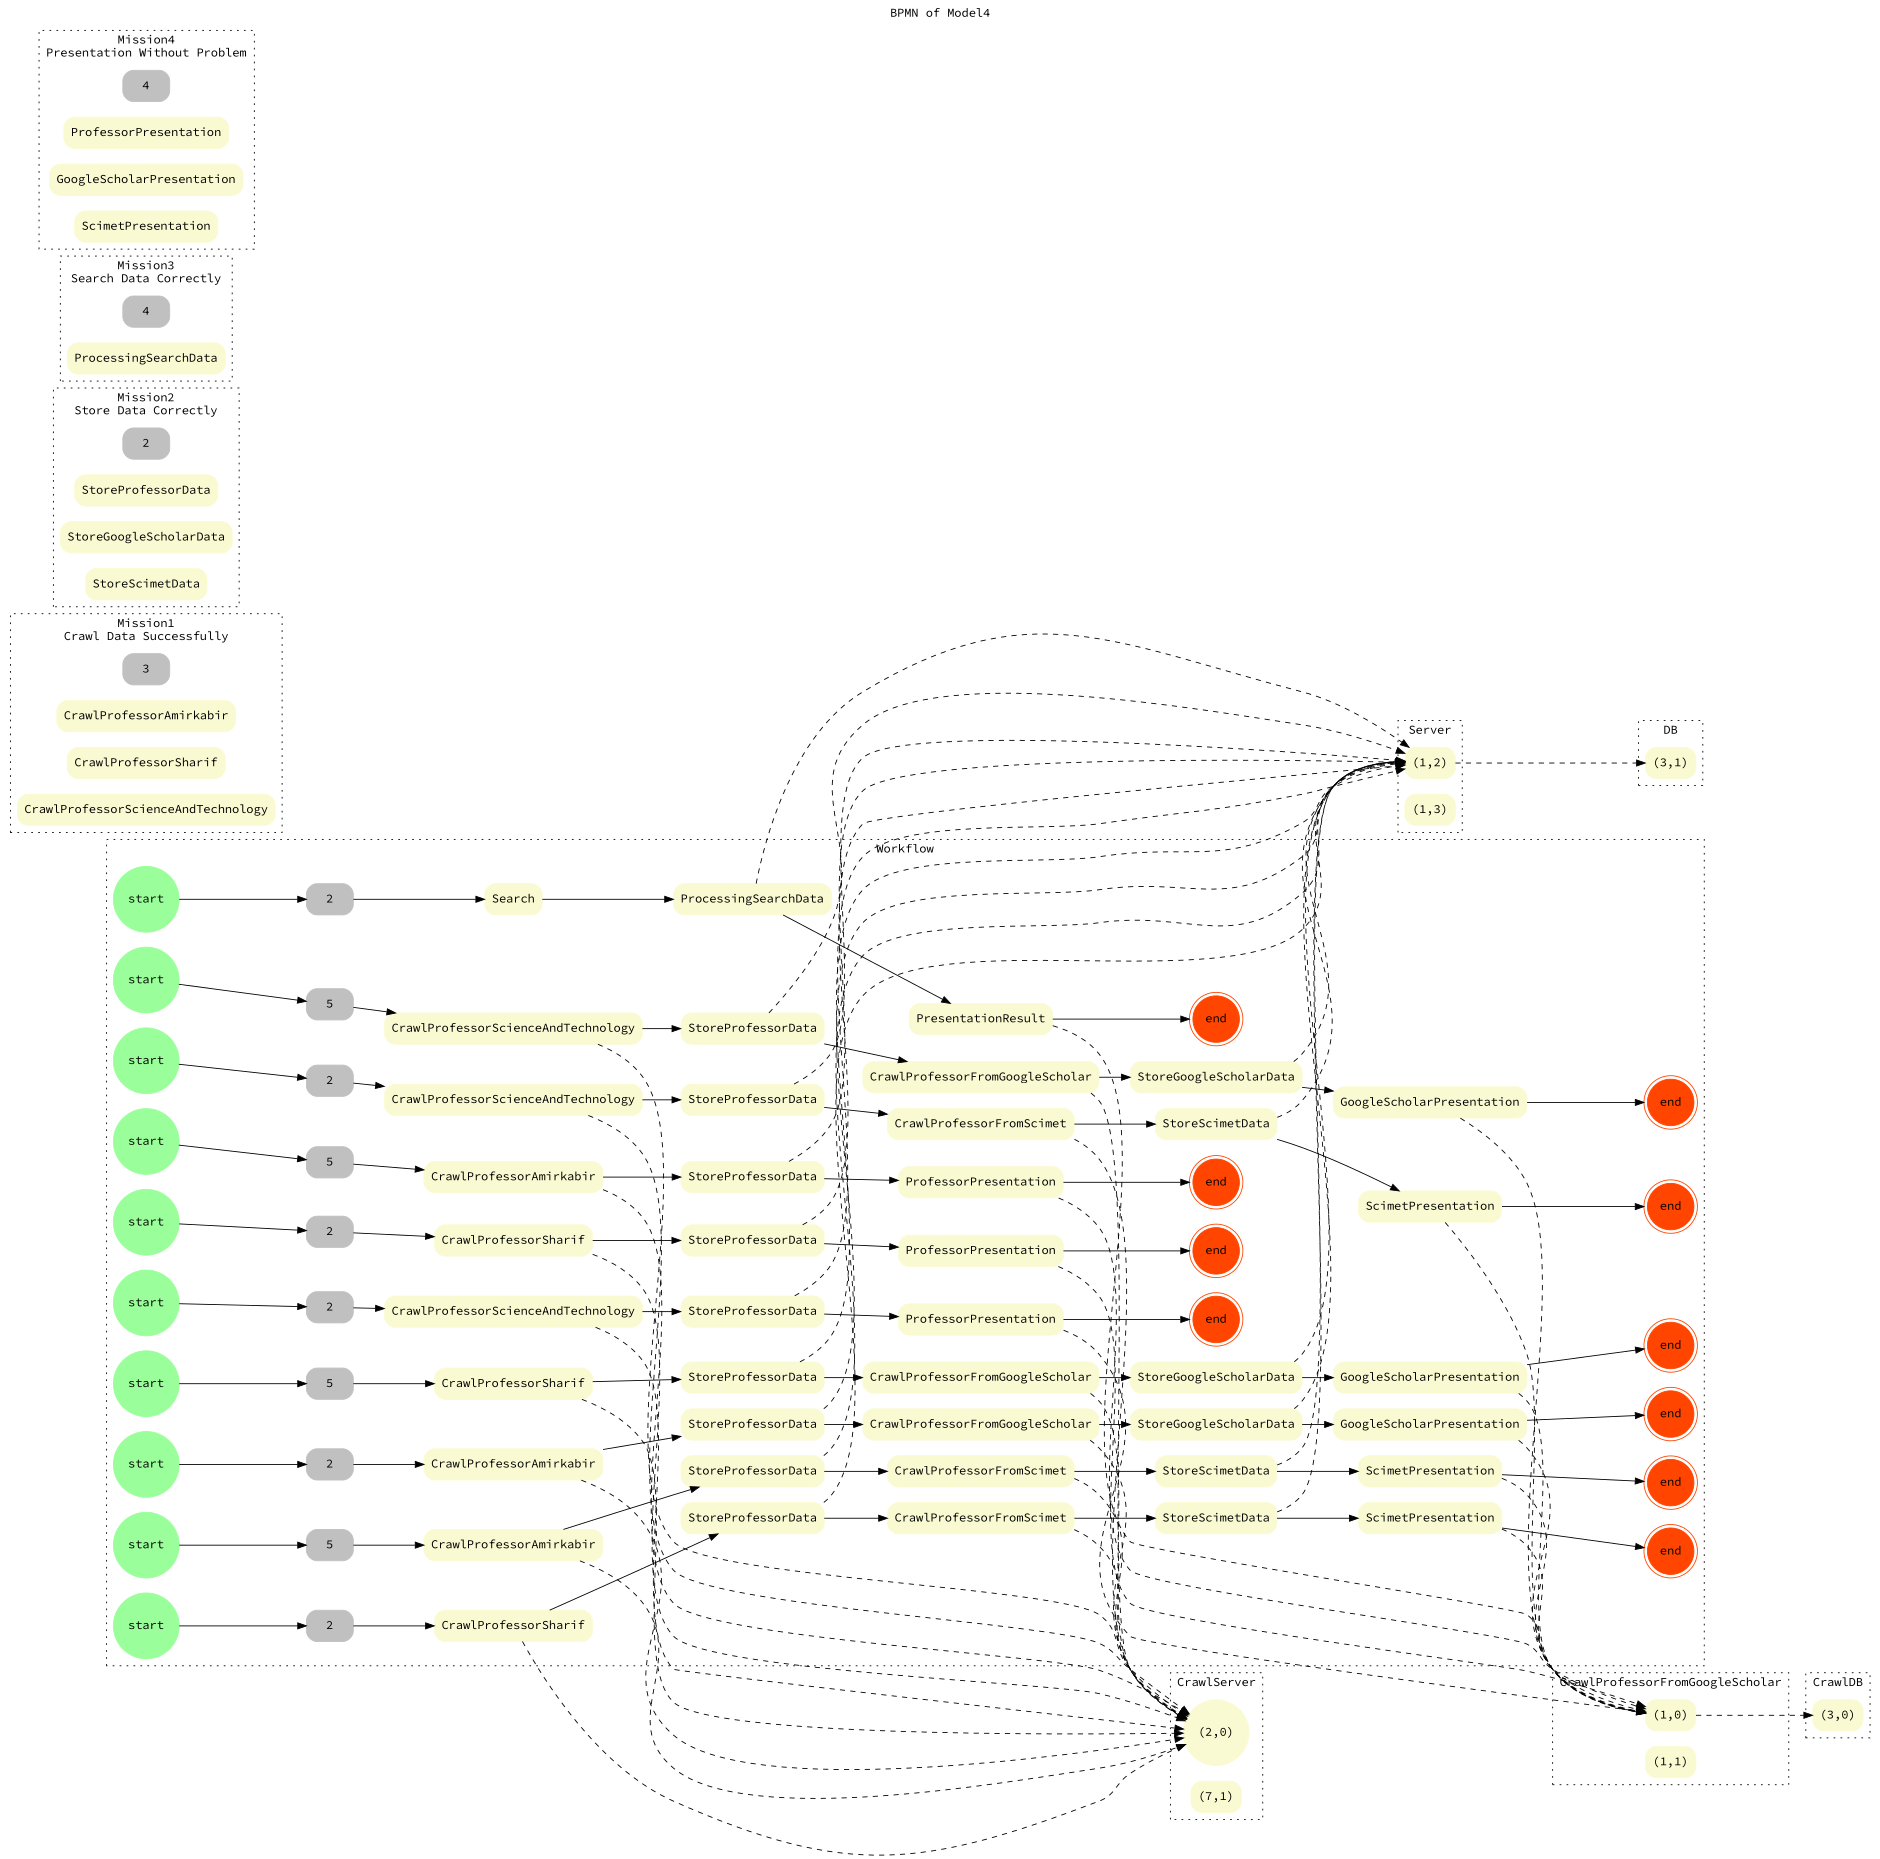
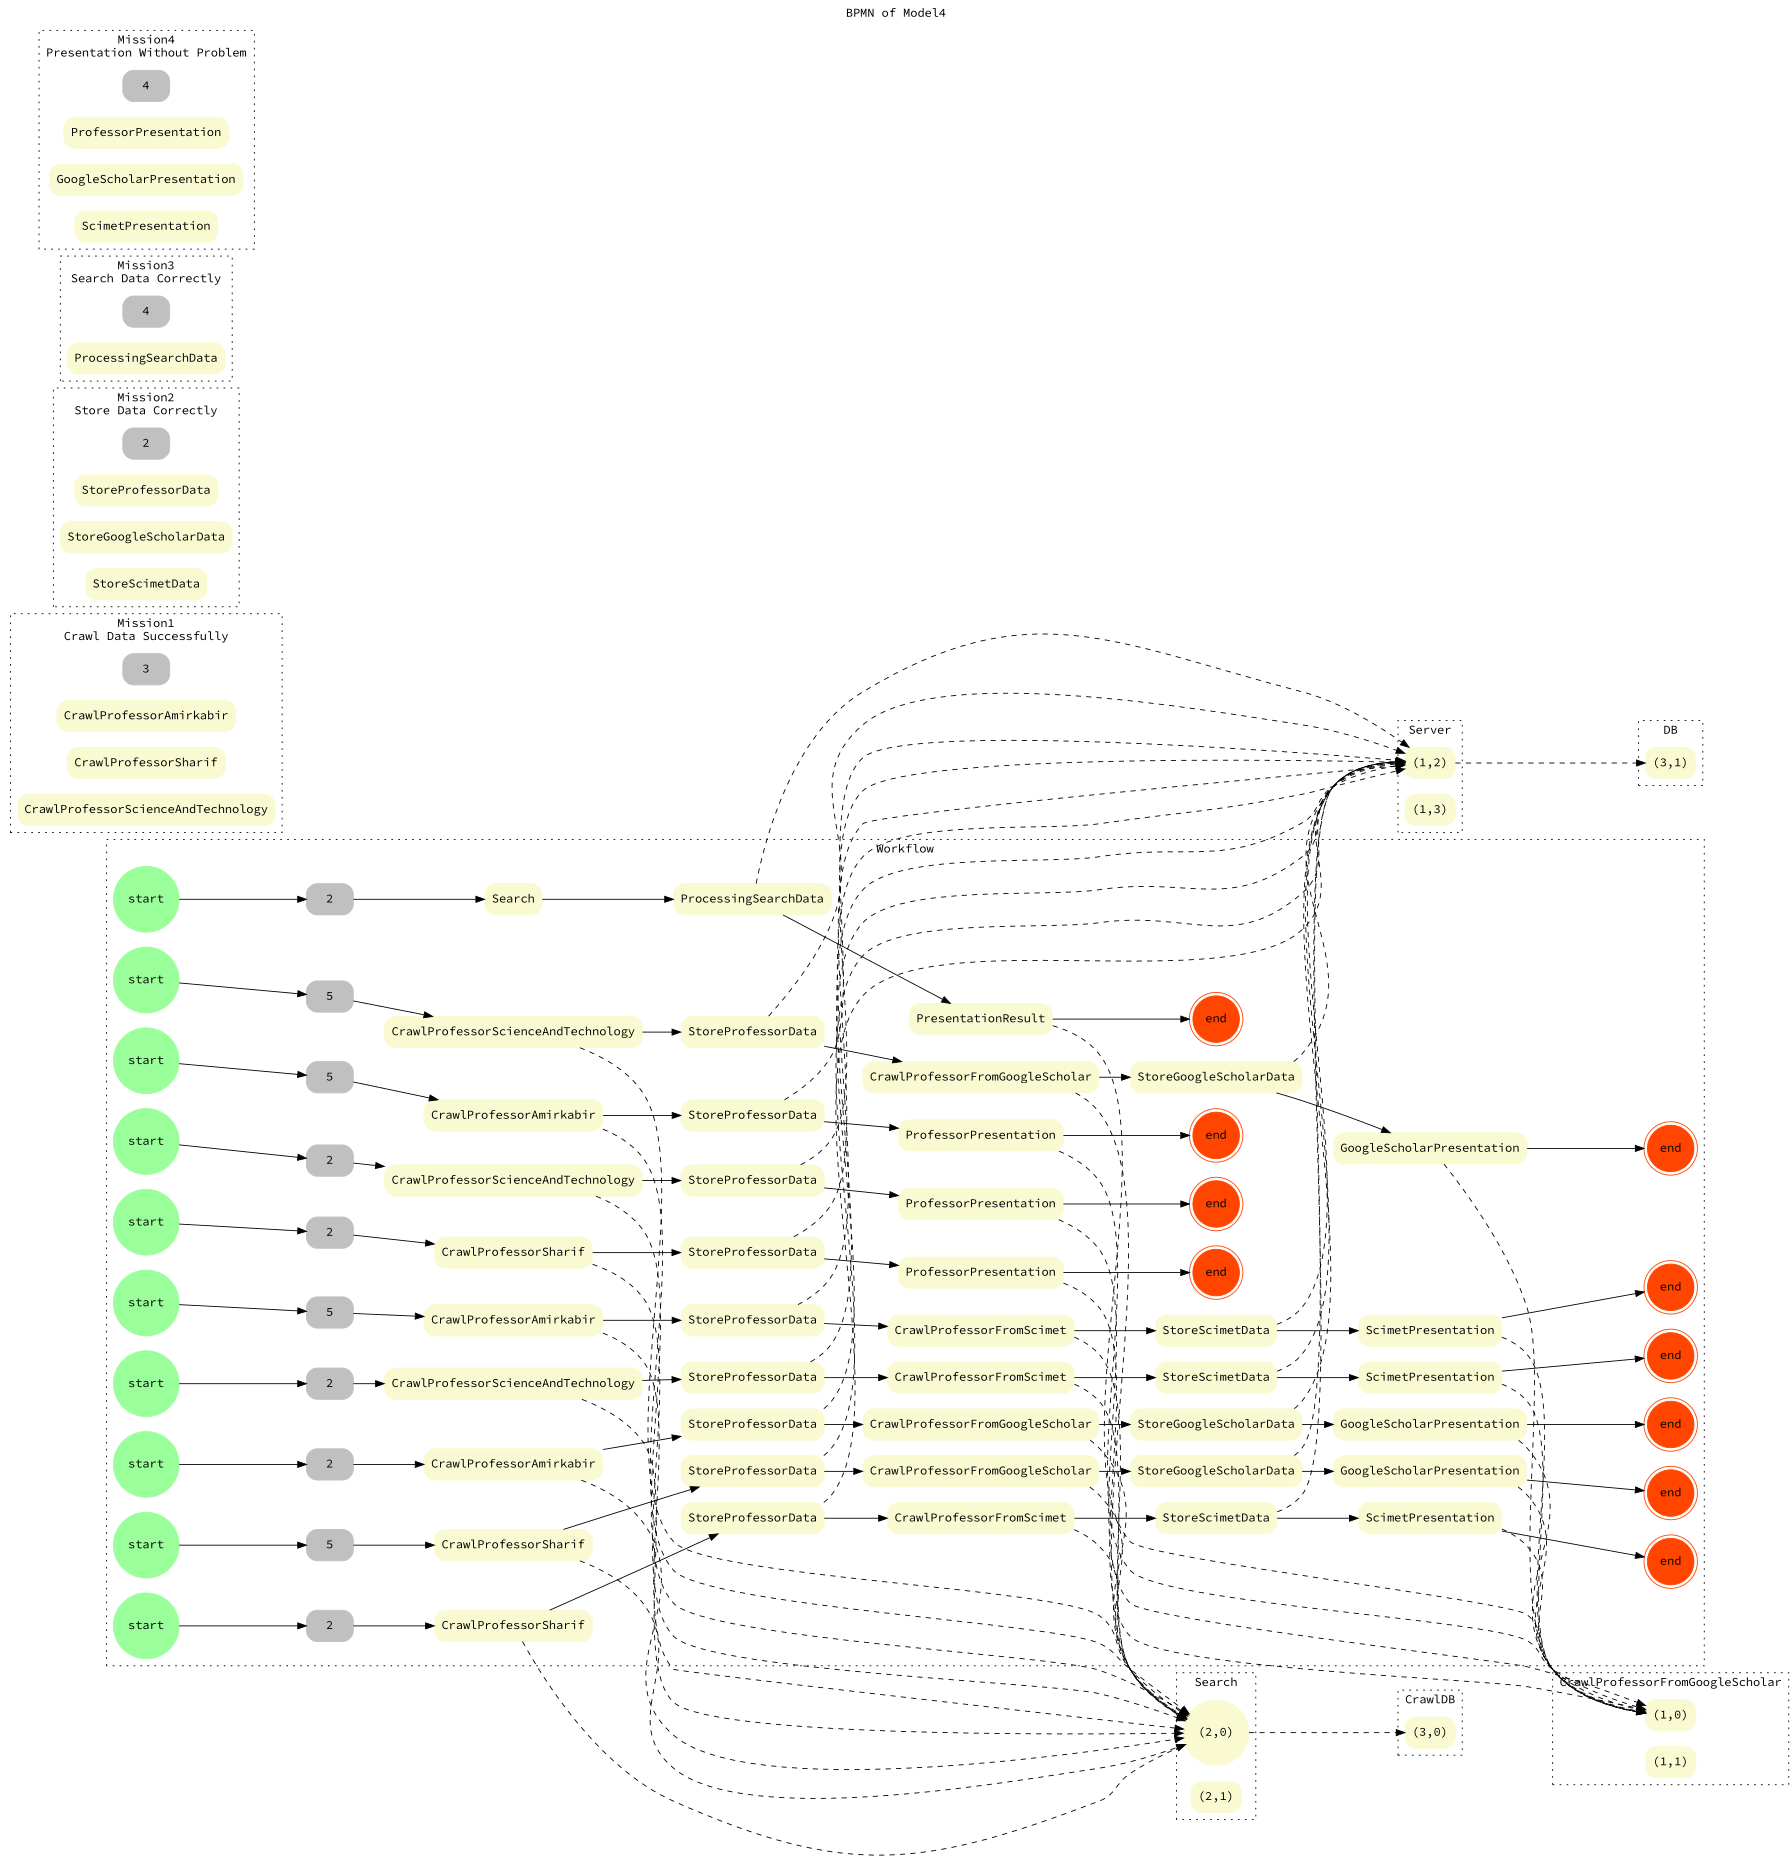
  digraph {
    compound=true
    fontname="Source Code Pro"
    label="BPMN of Model4"
    labelloc=t
    rankdir=LR
    node [color=lightgoldenrodyellow fontname="Source Code Pro" shape=rectangle style="rounded,filled"]
    edge [fontname="Source Code Pro"]
    n1 [color=palegreen1 label=start shape=circle]
    n2 [color=orangered label=end shape=doublecircle]
    n3 [color=palegreen1 label=start shape=circle]
    n4 [color=orangered label=end shape=doublecircle]
    n5 [color=palegreen1 label=start shape=circle]
    n6 [color=orangered label=end shape=doublecircle]
    n7 [color=palegreen1 label=start shape=circle]
    n8 [color=orangered label=end shape=doublecircle]
    n9 [color=palegreen1 label=start shape=circle]
    n10 [color=orangered label=end shape=doublecircle]
    n11 [color=palegreen1 label=start shape=circle]
    n12 [color=orangered label=end shape=doublecircle]
    n13 [color=palegreen1 label=start shape=circle]
    n14 [color=orangered label=end shape=doublecircle]
    n15 [color=palegreen1 label=start shape=circle]
    n16 [color=orangered label=end shape=doublecircle]
    n17 [color=palegreen1 label=start shape=circle]
    n18 [color=orangered label=end shape=doublecircle]
    n19 [color=palegreen1 label=start shape=circle]
    n20 [color=orangered label=end shape=doublecircle]
    n21 [color=gray label=5]
    n22 [label=CrawlProfessorAmirkabir]
    n23 [label=StoreProfessorData]
    n24 [label=ProfessorPresentation]
    n25 [color=gray label=2]
    n26 [label=CrawlProfessorAmirkabir]
    n27 [label=StoreProfessorData]
    n28 [label=CrawlProfessorFromGoogleScholar]
    n29 [label=StoreGoogleScholarData]
    n30 [label=GoogleScholarPresentation]
    n31 [color=gray label=5]
    n32 [label=CrawlProfessorAmirkabir]
    n33 [label=StoreProfessorData]
    n34 [label=CrawlProfessorFromScimet]
    n35 [label=StoreScimetData]
    n36 [label=ScimetPresentation]
    n37 [color=gray label=2]
    n38 [label=CrawlProfessorSharif]
    n39 [label=StoreProfessorData]
    n40 [label=ProfessorPresentation]
    n41 [color=gray label=5]
    n42 [label=CrawlProfessorSharif]
    n43 [label=StoreProfessorData]
    n44 [label=CrawlProfessorFromGoogleScholar]
    n45 [label=StoreGoogleScholarData]
    n46 [label=GoogleScholarPresentation]
    n47 [color=gray label=2]
    n48 [label=CrawlProfessorSharif]
    n49 [label=StoreProfessorData]
    n50 [label=CrawlProfessorFromScimet]
    n51 [label=StoreScimetData]
    n52 [label=ScimetPresentation]
    n53 [color=gray label=2]
    n54 [label=CrawlProfessorScienceAndTechnology]
    n55 [label=StoreProfessorData]
    n56 [label=ProfessorPresentation]
    n57 [color=gray label=5]
    n58 [label=CrawlProfessorScienceAndTechnology]
    n59 [label=StoreProfessorData]
    n60 [label=CrawlProfessorFromGoogleScholar]
    n61 [label=StoreGoogleScholarData]
    n62 [label=GoogleScholarPresentation]
    n63 [color=gray label=2]
    n64 [label=CrawlProfessorScienceAndTechnology]
    n65 [label=StoreProfessorData]
    n66 [label=CrawlProfessorFromScimet]
    n67 [label=StoreScimetData]
    n68 [label=ScimetPresentation]
    n69 [color=gray label=2]
    n70 [label=Search]
    n71 [label=ProcessingSearchData]
    n72 [label=PresentationResult]
    n73 [label="(2,0)" shape=circle]
-   n74 [label="(7,1)"]
+   n74 [label="(2,1)"]
    n75 [label="(3,0)"]
    n76 [label="(1,2)"]
    n77 [label="(1,3)"]
    n78 [label="(1,0)"]
    n79 [label="(1,1)"]
    n80 [label="(3,1)"]
    n81 [color=gray label=3]
    n82 [label=CrawlProfessorAmirkabir]
    n83 [label=CrawlProfessorSharif]
    n84 [label=CrawlProfessorScienceAndTechnology]
    n85 [color=gray label=2]
    n86 [label=StoreProfessorData]
    n87 [label=StoreGoogleScholarData]
    n88 [label=StoreScimetData]
    n89 [color=gray label=4]
    n90 [label=ProcessingSearchData]
    n91 [color=gray label=4]
    n92 [label=ProfessorPresentation]
    n93 [label=GoogleScholarPresentation]
    n94 [label=ScimetPresentation]
    subgraph cluster_1 {
      label=Workflow
      style=dotted
      n1
      n2
      n3
      n4
      n5
      n6
      n7
      n8
      n9
      n10
      n11
      n12
      n13
      n14
      n15
      n16
      n17
      n18
      n19
      n20
      n21
      n22
      n23
      n24
      n25
      n26
      n27
      n28
      n29
      n30
      n31
      n32
      n33
      n34
      n35
      n36
      n37
      n38
      n39
      n40
      n41
      n42
      n43
      n44
      n45
      n46
      n47
      n48
      n49
      n50
      n51
      n52
      n53
      n54
      n55
      n56
      n57
      n58
      n59
      n60
      n61
      n62
      n63
      n64
      n65
      n66
      n67
      n68
      n69
      n70
      n71
      n72
    }
    subgraph cluster_2 {
-     label=CrawlServer
+     label=Search
      style=dotted
      n73
      n74
    }
    subgraph cluster_3 {
      label=CrawlDB
      style=dotted
      n75
    }
    subgraph cluster_4 {
      label=Server
      style=dotted
      n76
      n77
    }
    subgraph cluster_5 {
      label=CrawlProfessorFromGoogleScholar
      style=dotted
      n78
      n79
    }
    subgraph cluster_6 {
      label=DB
      style=dotted
      n80
    }
    subgraph cluster_7 {
      label="Mission1\nCrawl Data Successfully"
      style=dotted
      n81
      n82
      n83
      n84
    }
    subgraph cluster_8 {
      label="Mission2\nStore Data Correctly"
      style=dotted
      n85
      n86
      n87
      n88
    }
    subgraph cluster_9 {
      label="Mission3\nSearch Data Correctly"
      style=dotted
      n89
      n90
    }
    subgraph cluster_10 {
      label="Mission4\nPresentation Without Problem"
      style=dotted
      n91
      n92
      n93
      n94
    }
    n1 -> n21
    n3 -> n25
    n5 -> n31
    n7 -> n37
    n9 -> n41
    n11 -> n47
    n13 -> n53
    n15 -> n57
    n17 -> n63
    n19 -> n69
    n21 -> n22
    n22 -> n23
    n22 -> n73 [style=dashed]
    n23 -> n24
    n23 -> n76 [style=dashed]
    n24 -> n2
    n24 -> n78 [style=dashed]
    n25 -> n26
    n26 -> n27
    n26 -> n73 [style=dashed]
    n27 -> n28
    n27 -> n76 [style=dashed]
    n28 -> n29
    n28 -> n73 [style=dashed]
    n29 -> n30
    n29 -> n76 [style=dashed]
    n30 -> n4
    n30 -> n78 [style=dashed]
    n31 -> n32
    n32 -> n33
    n32 -> n73 [style=dashed]
    n33 -> n34
    n33 -> n76 [style=dashed]
    n34 -> n35
    n34 -> n73 [style=dashed]
    n35 -> n36
    n35 -> n76 [style=dashed]
    n36 -> n6
    n36 -> n78 [style=dashed]
    n37 -> n38
    n38 -> n39
    n38 -> n73 [style=dashed]
    n39 -> n40
    n39 -> n76 [style=dashed]
    n40 -> n8
    n40 -> n78 [style=dashed]
    n41 -> n42
    n42 -> n43
    n42 -> n73 [style=dashed]
    n43 -> n44
    n43 -> n76 [style=dashed]
    n44 -> n45
    n44 -> n73 [style=dashed]
    n45 -> n46
    n45 -> n76 [style=dashed]
    n46 -> n10
    n46 -> n78 [style=dashed]
    n47 -> n48
    n48 -> n49
    n48 -> n73 [style=dashed]
    n49 -> n50
    n49 -> n76 [style=dashed]
    n50 -> n51
    n50 -> n73 [style=dashed]
    n51 -> n52
    n51 -> n76 [style=dashed]
    n52 -> n12
    n52 -> n78 [style=dashed]
    n53 -> n54
    n54 -> n55
    n54 -> n73 [style=dashed]
    n55 -> n56
    n55 -> n76 [style=dashed]
    n56 -> n14
    n56 -> n78 [style=dashed]
    n57 -> n58
    n58 -> n59
    n58 -> n73 [style=dashed]
    n59 -> n60
    n59 -> n76 [style=dashed]
    n60 -> n61
    n60 -> n73 [style=dashed]
    n61 -> n62
    n61 -> n76 [style=dashed]
    n62 -> n16
    n62 -> n78 [style=dashed]
    n63 -> n64
    n64 -> n65
    n64 -> n73 [style=dashed]
    n65 -> n66
    n65 -> n76 [style=dashed]
    n66 -> n67
    n66 -> n73 [style=dashed]
    n67 -> n68
    n67 -> n76 [style=dashed]
    n68 -> n18
    n68 -> n78 [style=dashed]
    n69 -> n70
    n70 -> n71
    n71 -> n72
    n71 -> n76 [style=dashed]
    n72 -> n20
    n72 -> n78 [style=dashed]
-   n78 -> n75 [style=dashed]
+   n73 -> n75 [style=dashed]
    n76 -> n80 [style=dashed]
  }
